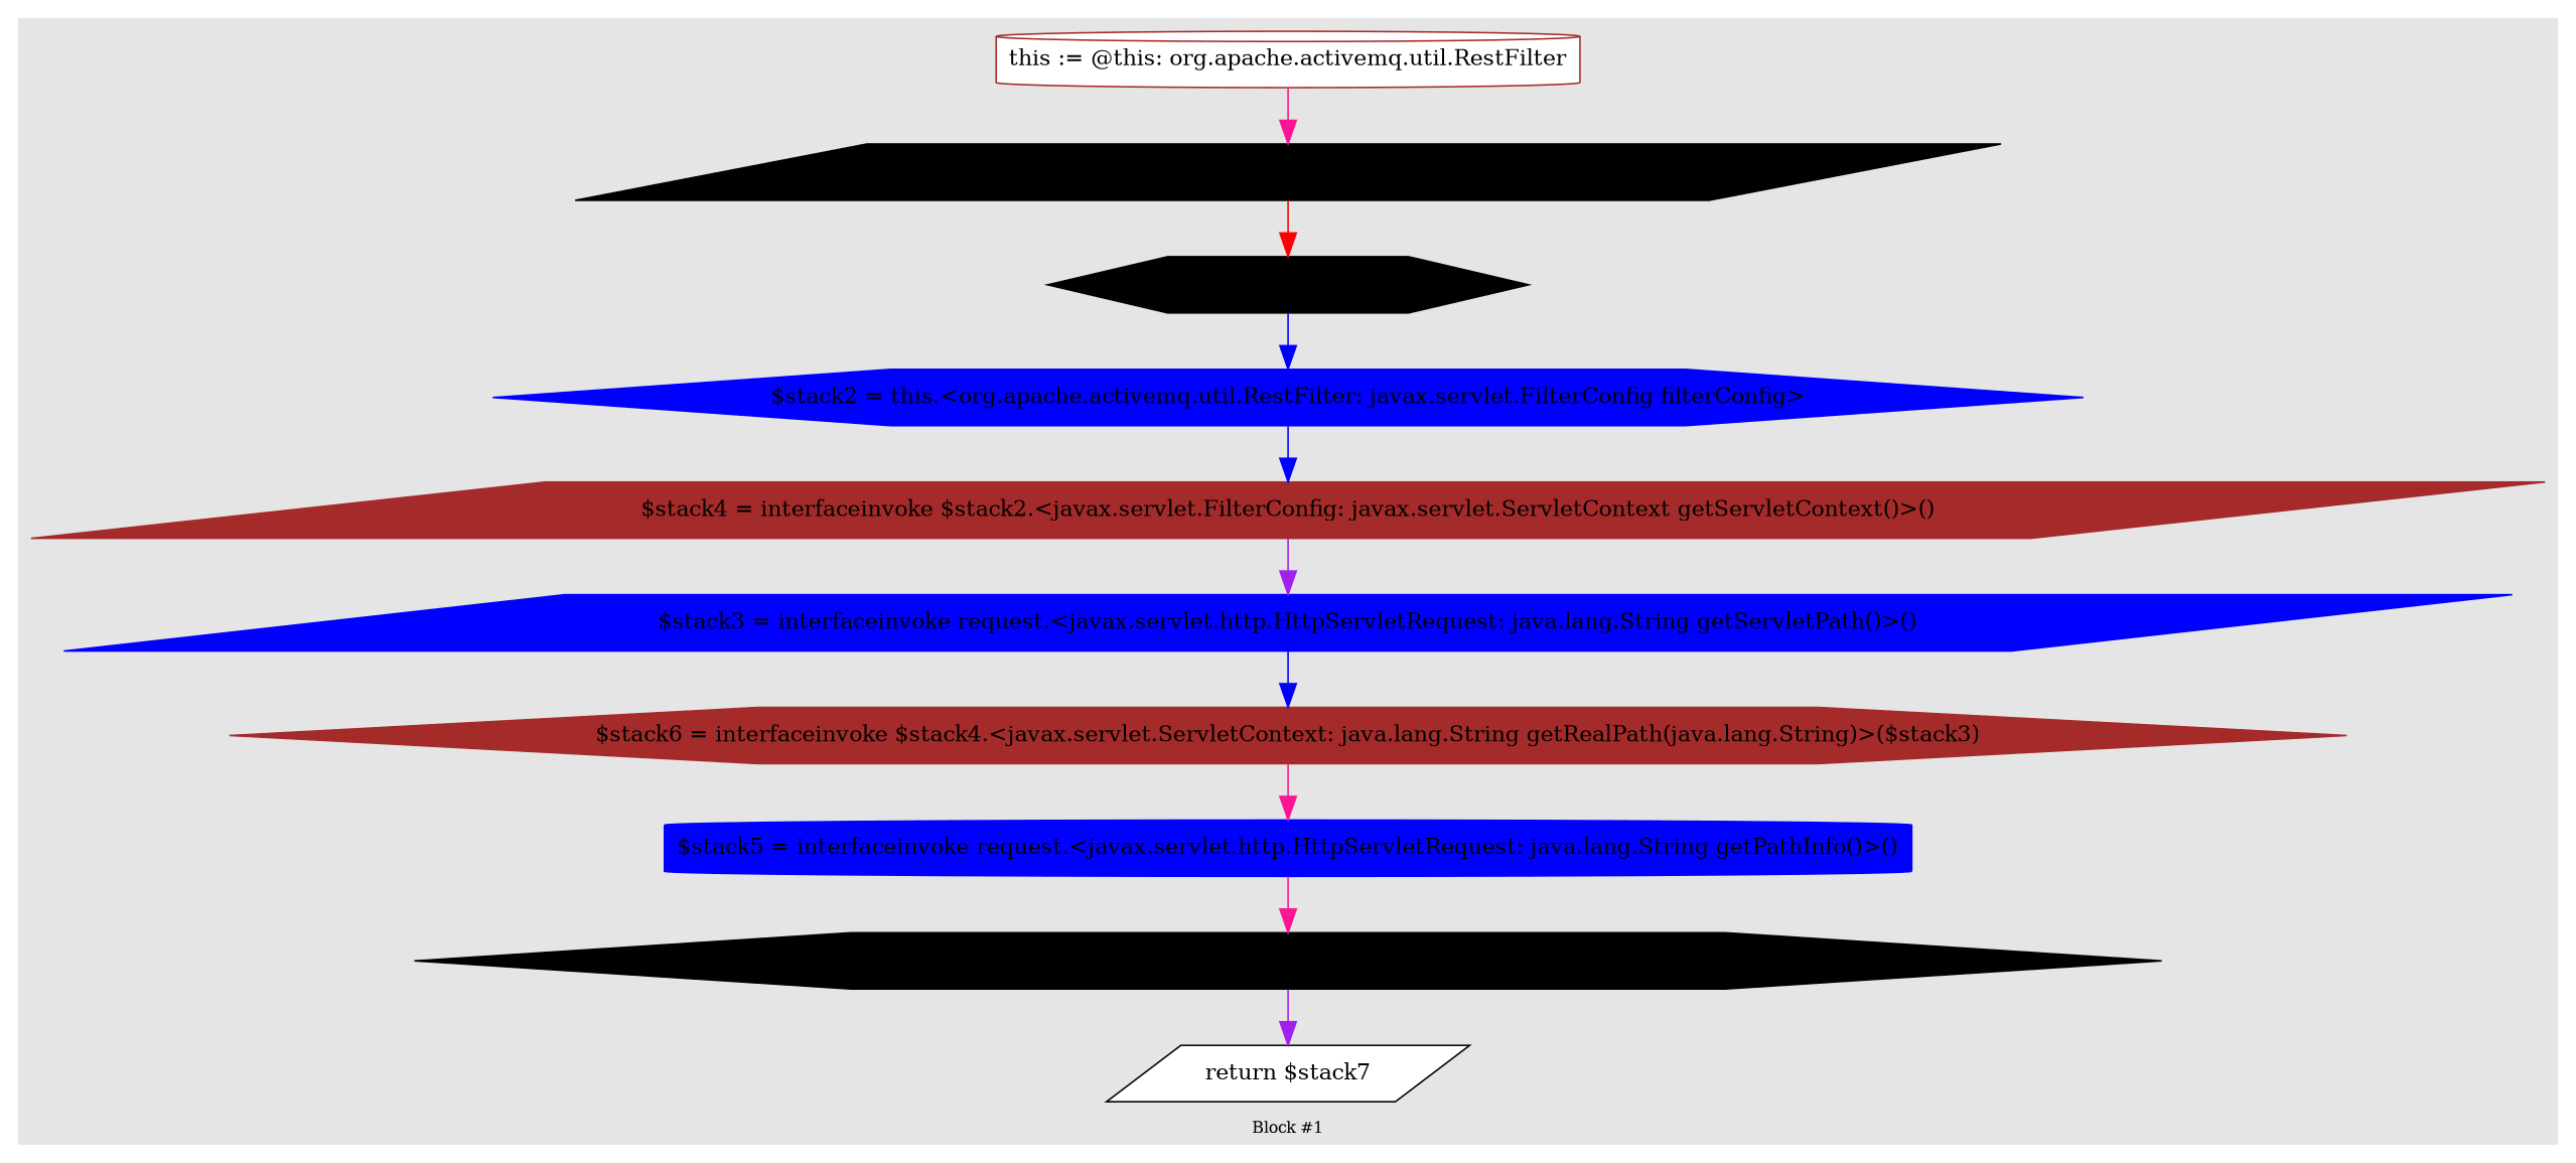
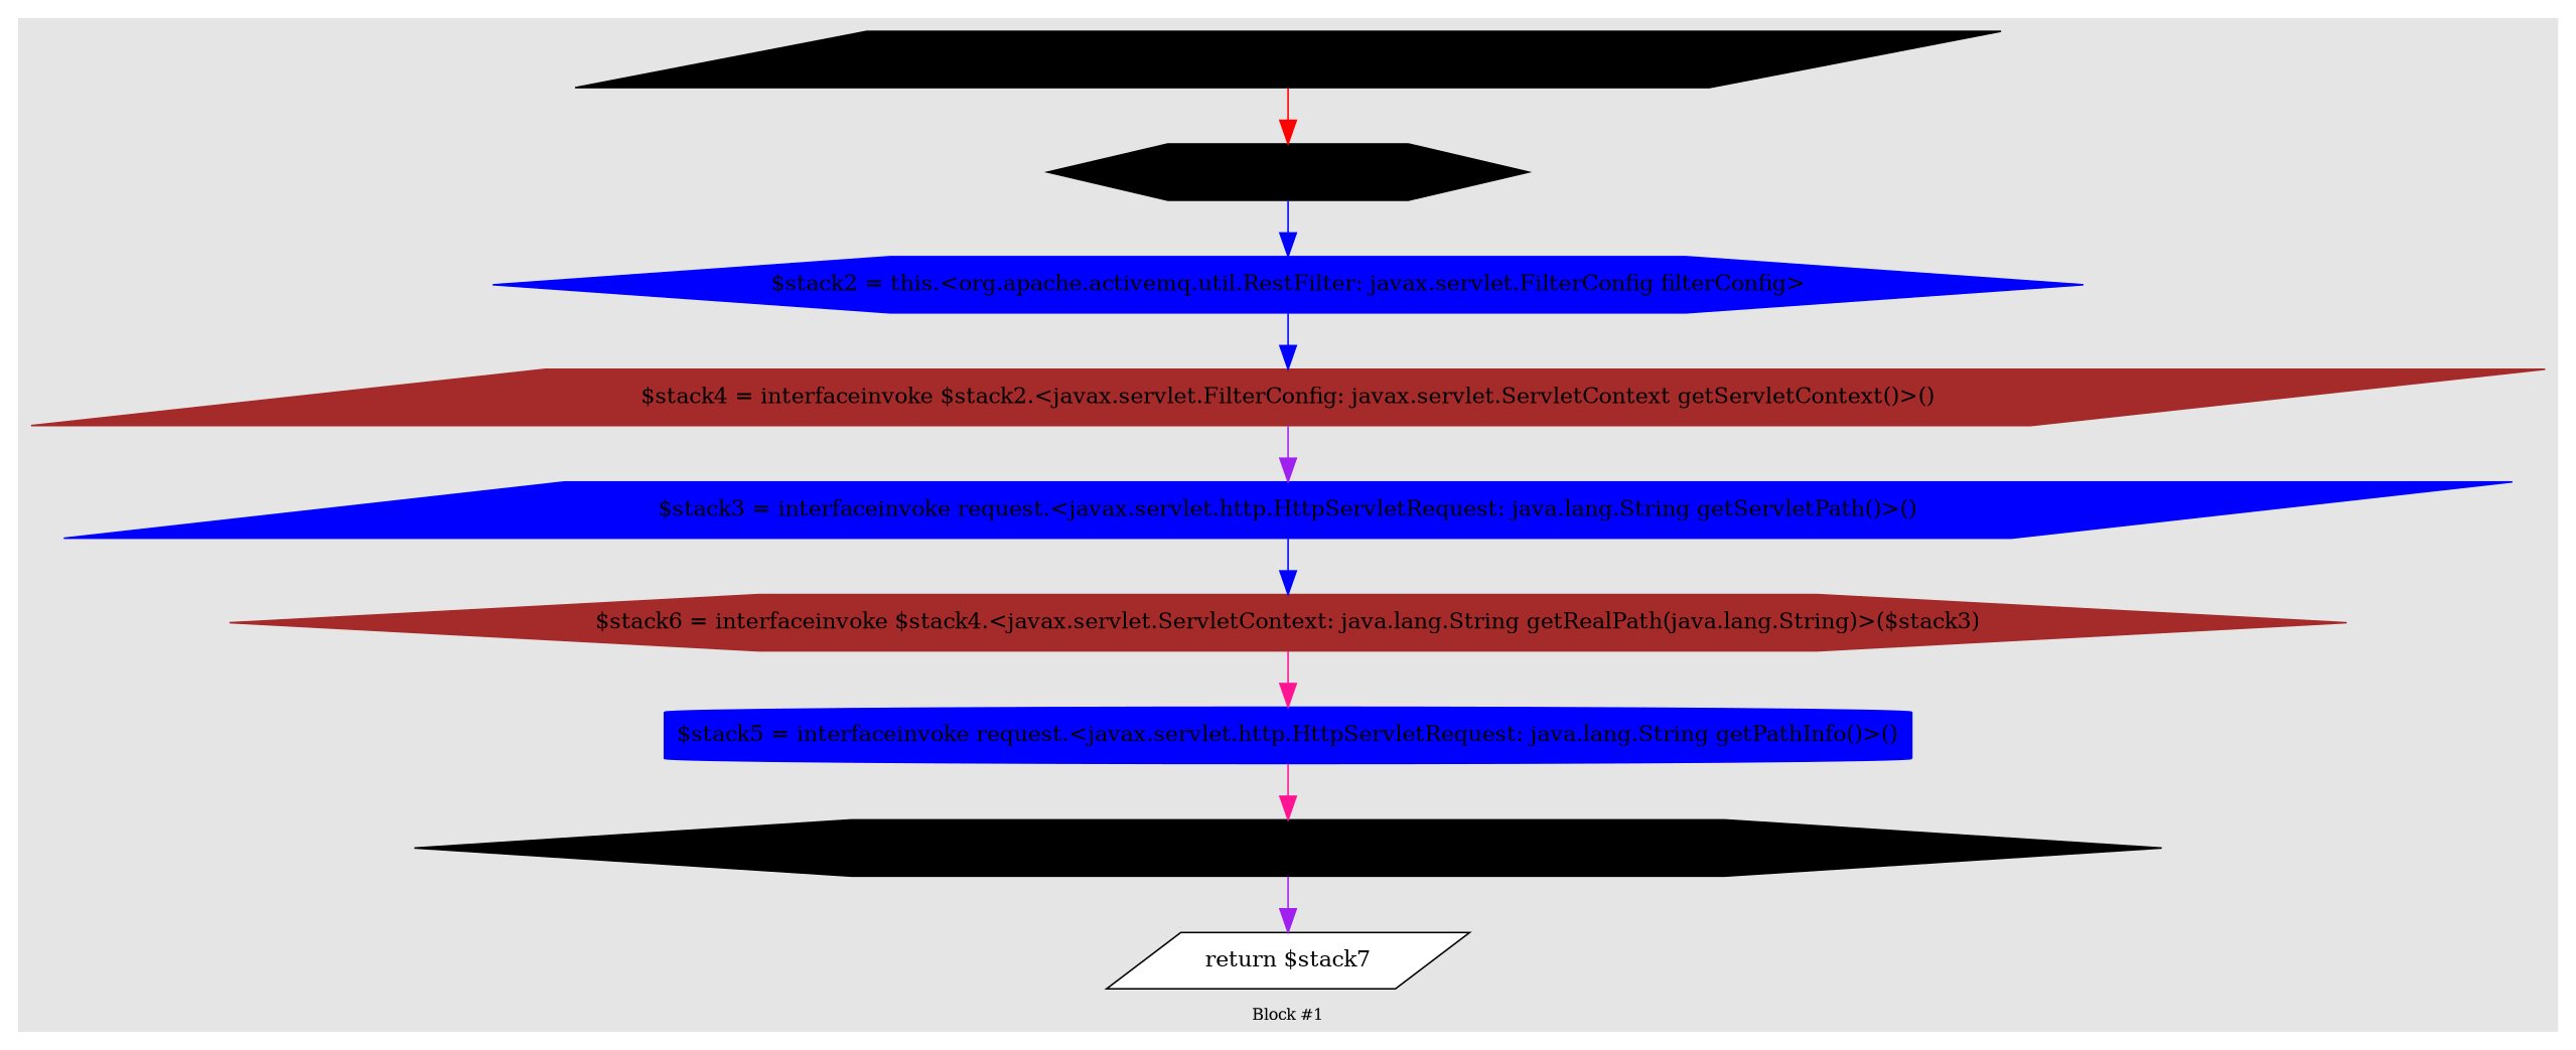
  digraph {
    color=gray90
    compound=true
    fontsize=10
    labelloc=b
    style=filled
    node [color=black shape=parallelogram style=filled]
    edge [arrowsize=1.5 fontcolor=grey40 fontsize=10 color=deeppink]
-   n1 [color=brown fillcolor=white label="this := @this: org.apache.activemq.util.RestFilter" shape=cylinder]
    n2 [label="request := @parameter0: javax.servlet.http.HttpServletRequest"]
    n3 [label="$stack7 = new java.io.File" shape=hexagon]
    n4 [color=blue label="$stack2 = this.&lt;org.apache.activemq.util.RestFilter: javax.servlet.FilterConfig filterConfig&gt;" shape=hexagon]
    n5 [color=brown label="$stack4 = interfaceinvoke $stack2.&lt;javax.servlet.FilterConfig: javax.servlet.ServletContext getServletContext()&gt;()"]
    n6 [color=blue label="$stack3 = interfaceinvoke request.&lt;javax.servlet.http.HttpServletRequest: java.lang.String getServletPath()&gt;()"]
    n7 [color=brown label="$stack6 = interfaceinvoke $stack4.&lt;javax.servlet.ServletContext: java.lang.String getRealPath(java.lang.String)&gt;($stack3)" shape=hexagon]
    n8 [color=blue label="$stack5 = interfaceinvoke request.&lt;javax.servlet.http.HttpServletRequest: java.lang.String getPathInfo()&gt;()" shape=cylinder]
    n9 [label="specialinvoke $stack7.&lt;java.io.File: void &lt;init&gt;(java.lang.String,java.lang.String)&gt;($stack6, $stack5)" shape=hexagon]
    n10 [fillcolor=white label="return $stack7"]
    subgraph cluster_1 {
      label="Block #1"
-     n1
      n2
      n3
      n4
      n5
      n6
      n7
      n8
      n9
      n10
    }
-   n1 -> n2
    n2 -> n3 [color=red]
    n3 -> n4 [color=blue]
    n4 -> n5 [color=blue]
    n5 -> n6 [color=purple]
    n6 -> n7 [color=blue]
    n7 -> n8
    n8 -> n9
    n9 -> n10 [color=purple]
  }
